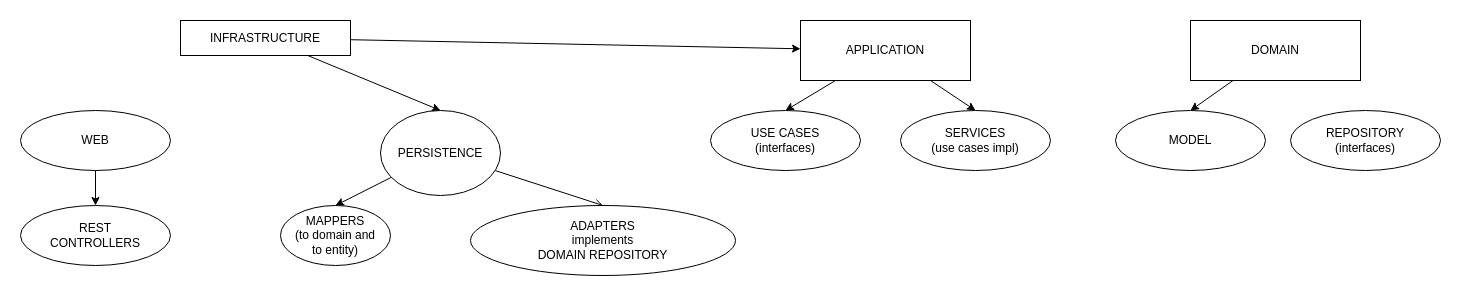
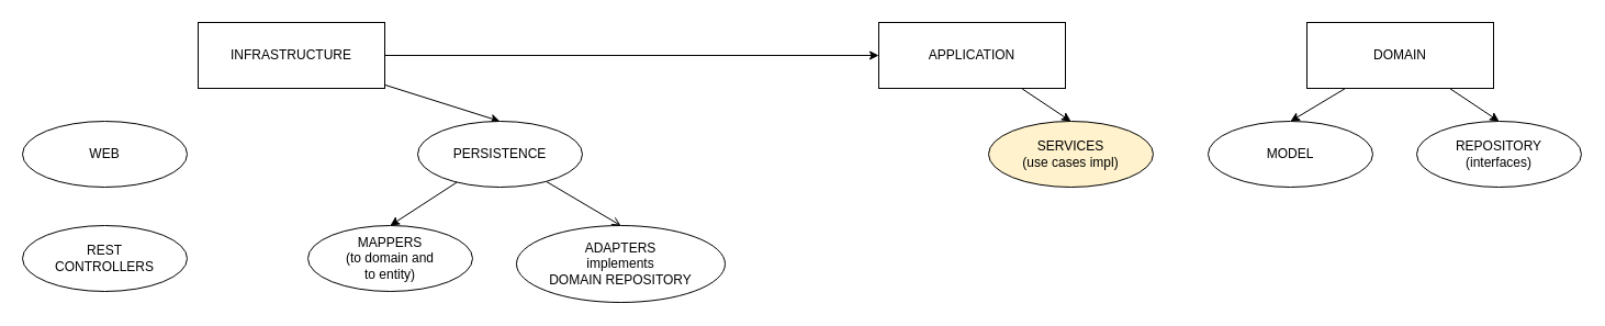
  <mxCell id="0" />
  <mxCell id="1" parent="0" />
  <mxCell id="2" style="edgeStyle=none;html=1;" edge="1" parent="1" source="4" target="10"><mxGeometry relative="1" as="geometry" /></mxCell>
  <mxCell id="3" style="edgeStyle=none;html=1;entryX=0.5;entryY=0;entryDx=0;entryDy=0;" edge="1" parent="1" source="4" target="13"><mxGeometry relative="1" as="geometry" /></mxCell>
- <mxCell id="4" value="INFRASTRUCTURE" style="rounded=0;whiteSpace=wrap;html=1;" vertex="1" parent="1"><mxGeometry x="180" y="20" width="170" height="35" as="geometry" /></mxCell>
+ <mxCell id="4" value="INFRASTRUCTURE" style="rounded=0;whiteSpace=wrap;html=1;" vertex="1" parent="1"><mxGeometry x="180" y="20" width="170" height="60" as="geometry" /></mxCell>
  <mxCell id="5" style="edgeStyle=none;html=1;entryX=0.5;entryY=0;entryDx=0;entryDy=0;" edge="1" parent="1" source="7" target="18"><mxGeometry relative="1" as="geometry" /></mxCell>
+ <mxCell id="6" style="edgeStyle=none;html=1;entryX=0.5;entryY=0;entryDx=0;entryDy=0;" edge="1" parent="1" source="7" target="19"><mxGeometry relative="1" as="geometry" /></mxCell>
  <mxCell id="7" value="DOMAIN" style="rounded=0;whiteSpace=wrap;html=1;" vertex="1" parent="1"><mxGeometry x="1190" y="20" width="170" height="60" as="geometry" /></mxCell>
- <mxCell id="8" style="edgeStyle=none;html=1;entryX=0.5;entryY=0;entryDx=0;entryDy=0;" edge="1" parent="1" source="10" target="16"><mxGeometry relative="1" as="geometry" /></mxCell>
  <mxCell id="9" style="edgeStyle=none;html=1;entryX=0.5;entryY=0;entryDx=0;entryDy=0;" edge="1" parent="1" source="10" target="17"><mxGeometry relative="1" as="geometry" /></mxCell>
  <mxCell id="10" value="APPLICATION" style="rounded=0;whiteSpace=wrap;html=1;" vertex="1" parent="1"><mxGeometry x="800" y="20" width="170" height="60" as="geometry" /></mxCell>
  <mxCell id="11" style="edgeStyle=none;html=1;entryX=0.5;entryY=0;entryDx=0;entryDy=0;" edge="1" parent="1" source="13" target="20"><mxGeometry relative="1" as="geometry" /></mxCell>
  <mxCell id="12" style="edgeStyle=none;html=1;entryX=0.5;entryY=0;entryDx=0;entryDy=0;endArrow=open;" edge="1" parent="1" source="13" target="21"><mxGeometry relative="1" as="geometry" /></mxCell>
- <mxCell id="13" value="PERSISTENCE" style="ellipse;whiteSpace=wrap;html=1;" vertex="1" parent="1"><mxGeometry x="380" y="110" width="120" height="85" as="geometry" /></mxCell>
- <mxCell id="14" style="edgeStyle=none;html=1;entryX=0.5;entryY=0;entryDx=0;entryDy=0;" edge="1" parent="1" source="15" target="22"><mxGeometry relative="1" as="geometry" /></mxCell>
+ <mxCell id="13" value="PERSISTENCE" style="ellipse;whiteSpace=wrap;html=1;" vertex="1" parent="1"><mxGeometry x="380" y="110" width="150" height="60" as="geometry" /></mxCell>
  <mxCell id="15" value="WEB" style="ellipse;whiteSpace=wrap;html=1;" vertex="1" parent="1"><mxGeometry x="20" y="110" width="150" height="60" as="geometry" /></mxCell>
- <mxCell id="16" value="USE CASES&lt;div&gt;(interfaces)&lt;/div&gt;" style="ellipse;whiteSpace=wrap;html=1;" vertex="1" parent="1"><mxGeometry x="710" y="110" width="150" height="60" as="geometry" /></mxCell>
- <mxCell id="17" value="SERVICES&lt;div&gt;(use cases impl)&lt;/div&gt;" style="ellipse;whiteSpace=wrap;html=1;" vertex="1" parent="1"><mxGeometry x="900" y="110" width="150" height="60" as="geometry" /></mxCell>
- <mxCell id="18" value="MODEL" style="ellipse;whiteSpace=wrap;html=1;" vertex="1" parent="1"><mxGeometry x="1115" y="110" width="150" height="60" as="geometry" /></mxCell>
+ <mxCell id="17" value="SERVICES&lt;div&gt;(use cases impl)&lt;/div&gt;" style="ellipse;whiteSpace=wrap;html=1;fillColor=#fff2cc;" vertex="1" parent="1"><mxGeometry x="900" y="110" width="150" height="60" as="geometry" /></mxCell>
+ <mxCell id="18" value="MODEL" style="ellipse;whiteSpace=wrap;html=1;" vertex="1" parent="1"><mxGeometry x="1100" y="110" width="150" height="60" as="geometry" /></mxCell>
  <mxCell id="19" value="REPOSITORY&lt;div&gt;(interfaces)&lt;/div&gt;" style="ellipse;whiteSpace=wrap;html=1;" vertex="1" parent="1"><mxGeometry x="1290" y="110" width="150" height="60" as="geometry" /></mxCell>
- <mxCell id="20" value="MAPPERS&lt;div&gt;(to domain and&lt;/div&gt;&lt;div&gt;to entity)&lt;/div&gt;" style="ellipse;whiteSpace=wrap;html=1;" vertex="1" parent="1"><mxGeometry x="280" y="205" width="110" height="60" as="geometry" /></mxCell>
- <mxCell id="21" value="ADAPTERS&lt;div&gt;implements&lt;/div&gt;&lt;div&gt;DOMAIN REPOSITORY&lt;/div&gt;" style="ellipse;whiteSpace=wrap;html=1;" vertex="1" parent="1"><mxGeometry x="470" y="205" width="265" height="70" as="geometry" /></mxCell>
+ <mxCell id="20" value="MAPPERS&lt;div&gt;(to domain and&lt;/div&gt;&lt;div&gt;to entity)&lt;/div&gt;" style="ellipse;whiteSpace=wrap;html=1;" vertex="1" parent="1"><mxGeometry x="280" y="205" width="150" height="60" as="geometry" /></mxCell>
+ <mxCell id="21" value="ADAPTERS&lt;div&gt;implements&lt;/div&gt;&lt;div&gt;DOMAIN REPOSITORY&lt;/div&gt;" style="ellipse;whiteSpace=wrap;html=1;" vertex="1" parent="1"><mxGeometry x="470" y="205" width="190" height="70" as="geometry" /></mxCell>
  <mxCell id="22" value="REST&lt;div&gt;CONTROLLERS&lt;/div&gt;" style="ellipse;whiteSpace=wrap;html=1;" vertex="1" parent="1"><mxGeometry x="20" y="205" width="150" height="60" as="geometry" /></mxCell>
